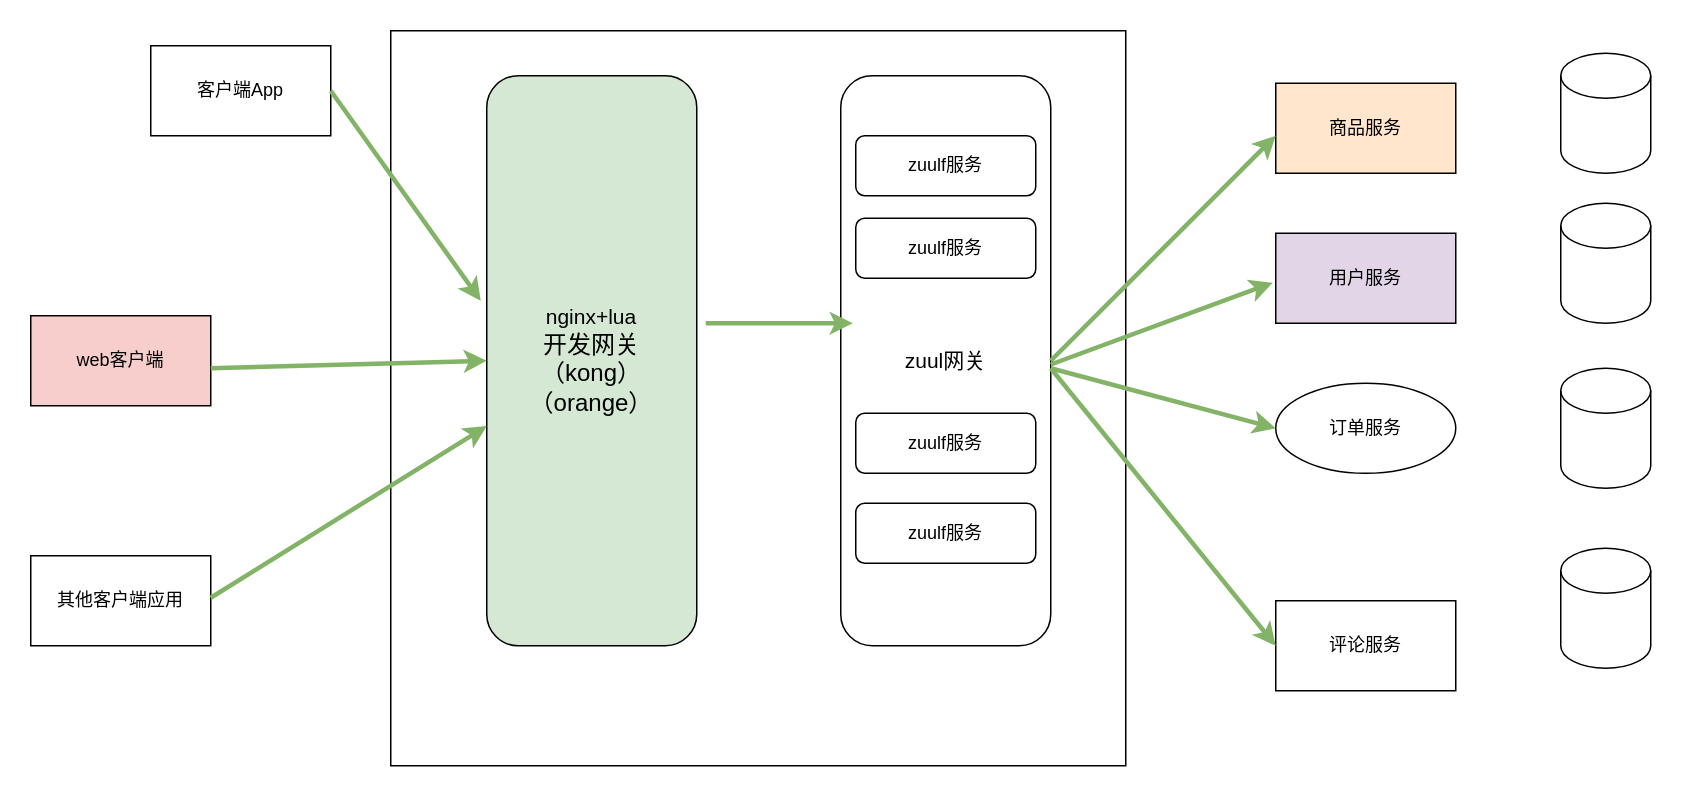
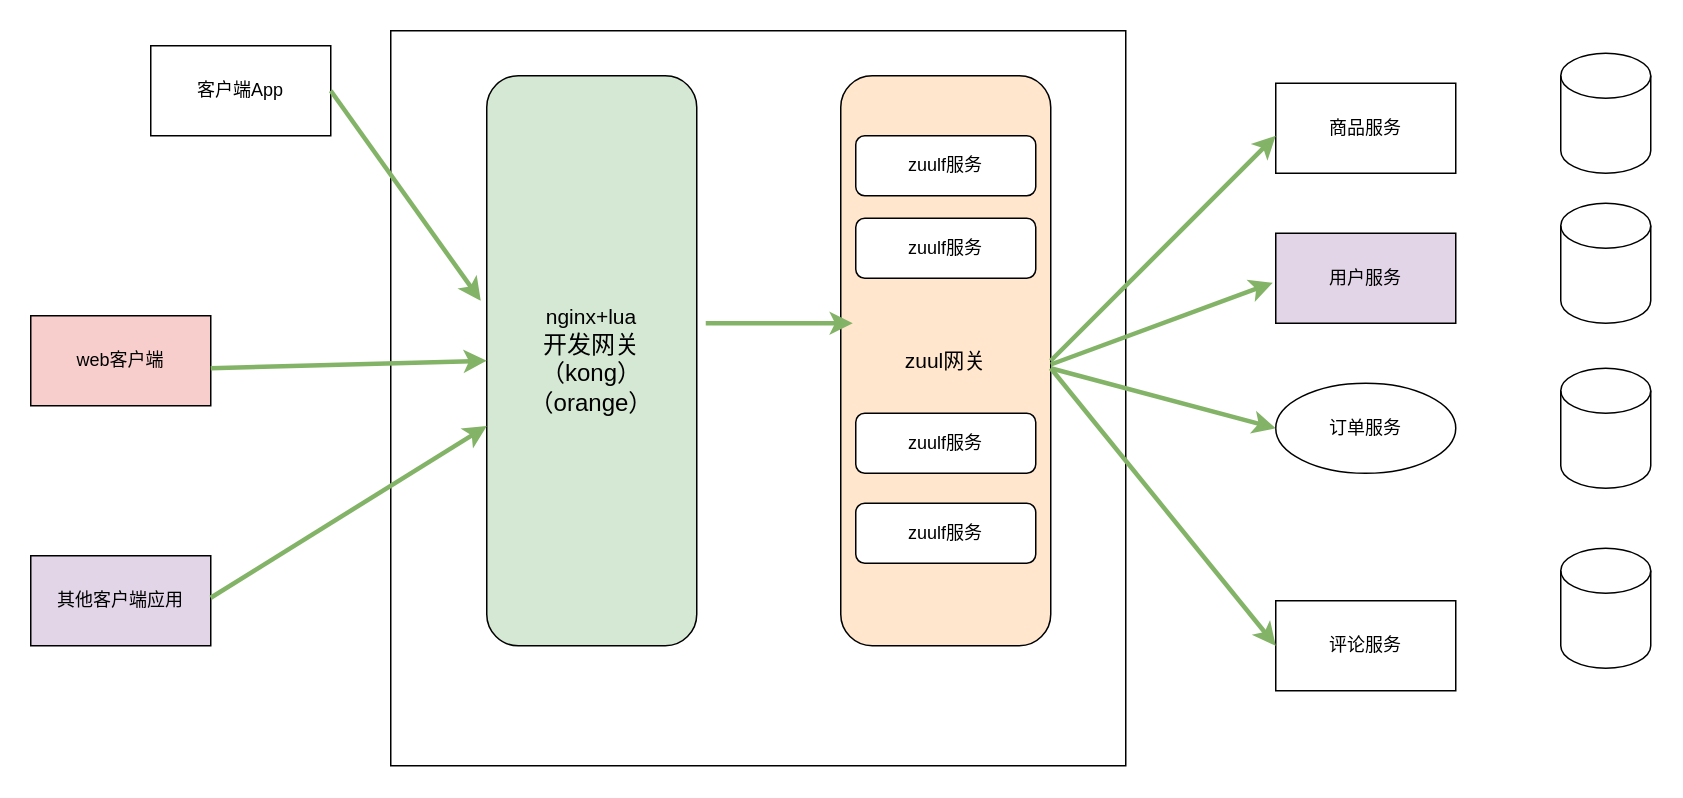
  <mxCell id="0" />
  <mxCell id="1" parent="0" />
  <mxCell id="2" value="" style="whiteSpace=wrap;html=1;aspect=fixed;" vertex="1" parent="1"><mxGeometry x="260" y="20" width="490" height="490" as="geometry" /></mxCell>
  <mxCell id="3" value="客户端App" style="rounded=0;whiteSpace=wrap;html=1;" vertex="1" parent="1"><mxGeometry x="100" y="30" width="120" height="60" as="geometry" /></mxCell>
  <mxCell id="4" value="web客户端" style="rounded=0;whiteSpace=wrap;html=1;fillColor=#f8cecc;" vertex="1" parent="1"><mxGeometry x="20" y="210" width="120" height="60" as="geometry" /></mxCell>
- <mxCell id="5" value="其他客户端应用" style="rounded=0;whiteSpace=wrap;html=1;" vertex="1" parent="1"><mxGeometry x="20" y="370" width="120" height="60" as="geometry" /></mxCell>
+ <mxCell id="5" value="其他客户端应用" style="rounded=0;whiteSpace=wrap;html=1;fillColor=#e1d5e7;" vertex="1" parent="1"><mxGeometry x="20" y="370" width="120" height="60" as="geometry" /></mxCell>
  <mxCell id="6" value="&lt;div&gt;&lt;font style=&quot;font-size: 14px&quot;&gt;nginx+lua&lt;/font&gt;&lt;/div&gt;&lt;div&gt;&lt;font size=&quot;3&quot;&gt;开发网关&lt;/font&gt;&lt;/div&gt;&lt;div&gt;&lt;font size=&quot;3&quot;&gt;（kong）&lt;/font&gt;&lt;/div&gt;&lt;div&gt;&lt;font size=&quot;3&quot;&gt;（orange）&lt;br&gt;&lt;/font&gt;&lt;/div&gt;" style="rounded=1;whiteSpace=wrap;html=1;fillColor=#d5e8d4;" vertex="1" parent="1"><mxGeometry x="324" y="50" width="140" height="380" as="geometry" /></mxCell>
- <mxCell id="7" value="&lt;font style=&quot;font-size: 14px&quot;&gt;zuul网关&lt;/font&gt;" style="rounded=1;whiteSpace=wrap;html=1;" vertex="1" parent="1"><mxGeometry x="560" y="50" width="140" height="380" as="geometry" /></mxCell>
- <mxCell id="8" value="商品服务" style="rounded=0;whiteSpace=wrap;html=1;fillColor=#ffe6cc;" vertex="1" parent="1"><mxGeometry x="850" y="55" width="120" height="60" as="geometry" /></mxCell>
+ <mxCell id="7" value="&lt;font style=&quot;font-size: 14px&quot;&gt;zuul网关&lt;/font&gt;" style="rounded=1;whiteSpace=wrap;html=1;fillColor=#ffe6cc;" vertex="1" parent="1"><mxGeometry x="560" y="50" width="140" height="380" as="geometry" /></mxCell>
+ <mxCell id="8" value="商品服务" style="rounded=0;whiteSpace=wrap;html=1;" vertex="1" parent="1"><mxGeometry x="850" y="55" width="120" height="60" as="geometry" /></mxCell>
  <mxCell id="9" value="订单服务" style="ellipse;whiteSpace=wrap;html=1;" vertex="1" parent="1"><mxGeometry x="850" y="255" width="120" height="60" as="geometry" /></mxCell>
  <mxCell id="10" value="评论服务" style="rounded=0;whiteSpace=wrap;html=1;" vertex="1" parent="1"><mxGeometry x="850" y="400" width="120" height="60" as="geometry" /></mxCell>
  <mxCell id="11" value="" style="shape=cylinder3;whiteSpace=wrap;html=1;boundedLbl=1;backgroundOutline=1;size=15;" vertex="1" parent="1"><mxGeometry x="1040" y="35" width="60" height="80" as="geometry" /></mxCell>
  <mxCell id="12" value="用户服务" style="rounded=0;whiteSpace=wrap;html=1;fillColor=#e1d5e7;" vertex="1" parent="1"><mxGeometry x="850" y="155" width="120" height="60" as="geometry" /></mxCell>
  <mxCell id="13" value="" style="shape=cylinder3;whiteSpace=wrap;html=1;boundedLbl=1;backgroundOutline=1;size=15;" vertex="1" parent="1"><mxGeometry x="1040" y="135" width="60" height="80" as="geometry" /></mxCell>
  <mxCell id="14" value="" style="shape=cylinder3;whiteSpace=wrap;html=1;boundedLbl=1;backgroundOutline=1;size=15;" vertex="1" parent="1"><mxGeometry x="1040" y="245" width="60" height="80" as="geometry" /></mxCell>
  <mxCell id="15" value="" style="shape=cylinder3;whiteSpace=wrap;html=1;boundedLbl=1;backgroundOutline=1;size=15;" vertex="1" parent="1"><mxGeometry x="1040" y="365" width="60" height="80" as="geometry" /></mxCell>
  <mxCell id="16" value="zuulf服务" style="rounded=1;whiteSpace=wrap;html=1;" vertex="1" parent="1"><mxGeometry x="570" y="90" width="120" height="40" as="geometry" /></mxCell>
  <mxCell id="17" value="zuulf服务" style="rounded=1;whiteSpace=wrap;html=1;" vertex="1" parent="1"><mxGeometry x="570" y="145" width="120" height="40" as="geometry" /></mxCell>
  <mxCell id="18" value="zuulf服务" style="rounded=1;whiteSpace=wrap;html=1;" vertex="1" parent="1"><mxGeometry x="570" y="275" width="120" height="40" as="geometry" /></mxCell>
  <mxCell id="19" value="zuulf服务" style="rounded=1;whiteSpace=wrap;html=1;" vertex="1" parent="1"><mxGeometry x="570" y="335" width="120" height="40" as="geometry" /></mxCell>
  <mxCell id="20" value="" style="endArrow=classic;html=1;exitX=1;exitY=0.5;exitDx=0;exitDy=0;fillColor=#d5e8d4;strokeColor=#82b366;strokeWidth=3;" edge="1" parent="1" source="3"><mxGeometry width="50" height="50" relative="1" as="geometry"><mxPoint x="460" y="380" as="sourcePoint" /><mxPoint x="320" y="200" as="targetPoint" /></mxGeometry></mxCell>
  <mxCell id="21" value="" style="endArrow=classic;html=1;exitX=1;exitY=0.5;exitDx=0;exitDy=0;fillColor=#d5e8d4;strokeColor=#82b366;strokeWidth=3;entryX=0;entryY=0.5;entryDx=0;entryDy=0;" edge="1" parent="1" target="6"><mxGeometry width="50" height="50" relative="1" as="geometry"><mxPoint x="140" y="245" as="sourcePoint" /><mxPoint x="320" y="365" as="targetPoint" /></mxGeometry></mxCell>
  <mxCell id="22" value="" style="endArrow=classic;html=1;exitX=1;exitY=0.5;exitDx=0;exitDy=0;fillColor=#d5e8d4;strokeColor=#82b366;strokeWidth=3;" edge="1" parent="1" target="6"><mxGeometry width="50" height="50" relative="1" as="geometry"><mxPoint x="140" y="398" as="sourcePoint" /><mxPoint x="320" y="518" as="targetPoint" /></mxGeometry></mxCell>
  <mxCell id="23" value="" style="endArrow=classic;html=1;fillColor=#d5e8d4;strokeColor=#82b366;strokeWidth=3;" edge="1" parent="1"><mxGeometry width="50" height="50" relative="1" as="geometry"><mxPoint x="470" y="215" as="sourcePoint" /><mxPoint x="568" y="215" as="targetPoint" /></mxGeometry></mxCell>
  <mxCell id="24" value="" style="endArrow=classic;html=1;exitX=1;exitY=0.5;exitDx=0;exitDy=0;fillColor=#d5e8d4;strokeColor=#82b366;strokeWidth=3;entryX=0;entryY=0.5;entryDx=0;entryDy=0;" edge="1" parent="1" source="7"><mxGeometry width="50" height="50" relative="1" as="geometry"><mxPoint x="666" y="95" as="sourcePoint" /><mxPoint x="850" y="90" as="targetPoint" /></mxGeometry></mxCell>
  <mxCell id="25" value="" style="endArrow=classic;html=1;exitX=1;exitY=0.5;exitDx=0;exitDy=0;fillColor=#d5e8d4;strokeColor=#82b366;strokeWidth=3;entryX=0;entryY=0.5;entryDx=0;entryDy=0;" edge="1" parent="1" target="9"><mxGeometry width="50" height="50" relative="1" as="geometry"><mxPoint x="700" y="245" as="sourcePoint" /><mxPoint x="884" y="240" as="targetPoint" /></mxGeometry></mxCell>
  <mxCell id="26" value="" style="endArrow=classic;html=1;exitX=1;exitY=0.5;exitDx=0;exitDy=0;fillColor=#d5e8d4;strokeColor=#82b366;strokeWidth=3;entryX=0;entryY=0.5;entryDx=0;entryDy=0;" edge="1" parent="1" target="10"><mxGeometry width="50" height="50" relative="1" as="geometry"><mxPoint x="700" y="245" as="sourcePoint" /><mxPoint x="884" y="240" as="targetPoint" /></mxGeometry></mxCell>
  <mxCell id="27" value="" style="endArrow=classic;html=1;exitX=1;exitY=0.5;exitDx=0;exitDy=0;fillColor=#d5e8d4;strokeColor=#82b366;strokeWidth=3;" edge="1" parent="1"><mxGeometry width="50" height="50" relative="1" as="geometry"><mxPoint x="700" y="242.5" as="sourcePoint" /><mxPoint x="848" y="188" as="targetPoint" /></mxGeometry></mxCell>
